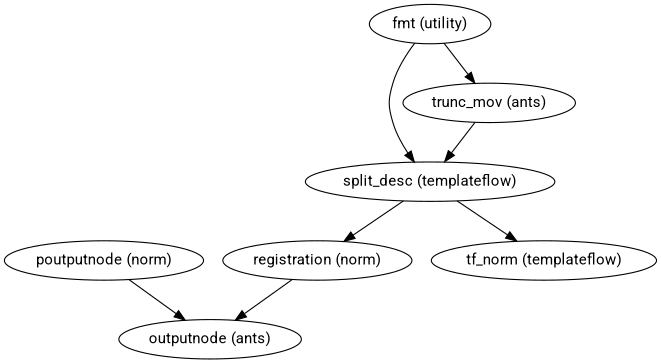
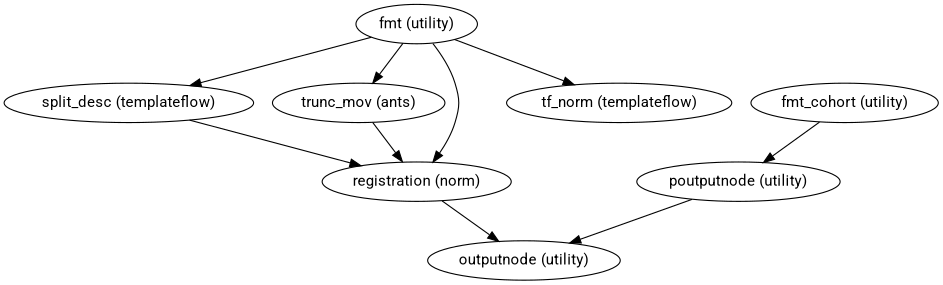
  strict digraph {
    fontname=Roboto
    node [fontname=Roboto]
    edge [fontname=Roboto]
-   "poutputnode (utility)" [label="poutputnode (norm)"]
-   "outputnode (utility)" [label="outputnode (ants)"]
+   "poutputnode (utility)"
+   "outputnode (utility)"
    n3 [label="fmt (utility)"]
    "split_desc (templateflow)"
    "trunc_mov (ants)"
    "registration (norm)"
    n7 [label="tf_norm (templateflow)"]
+   "fmt_cohort (utility)"
    "poutputnode (utility)" -> "outputnode (utility)"
    n3 -> "split_desc (templateflow)"
    n3 -> "trunc_mov (ants)"
+   n3 -> "registration (norm)"
    "split_desc (templateflow)" -> "registration (norm)"
-   "split_desc (templateflow)" -> n7
-   "trunc_mov (ants)" -> "split_desc (templateflow)"
+   n3 -> n7
+   "trunc_mov (ants)" -> "registration (norm)"
    "registration (norm)" -> "outputnode (utility)"
+   "fmt_cohort (utility)" -> "poutputnode (utility)"
  }
